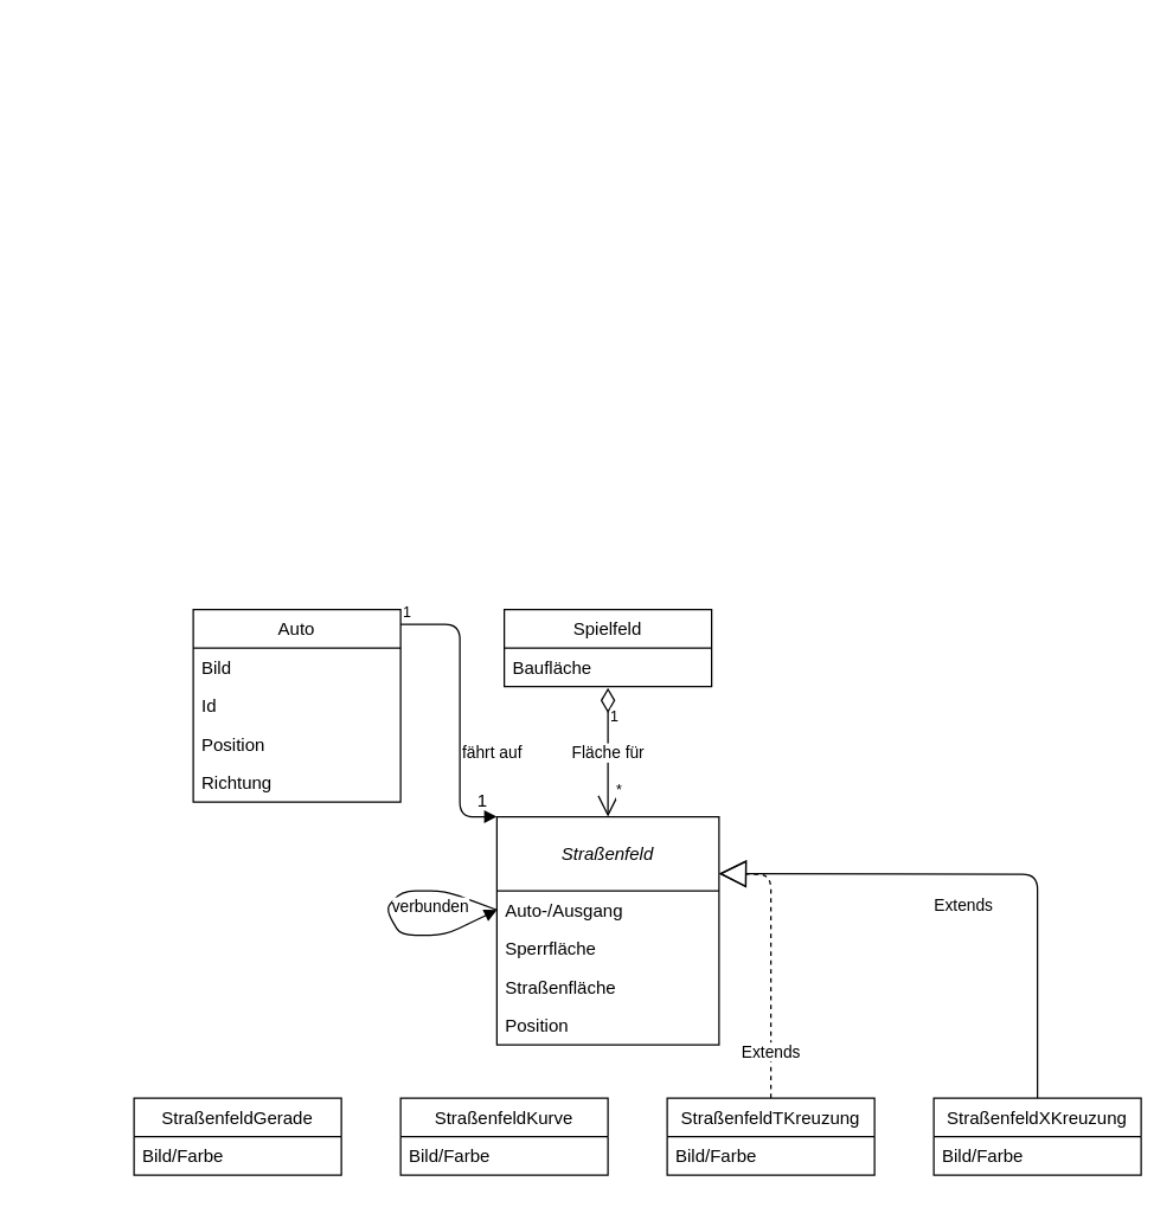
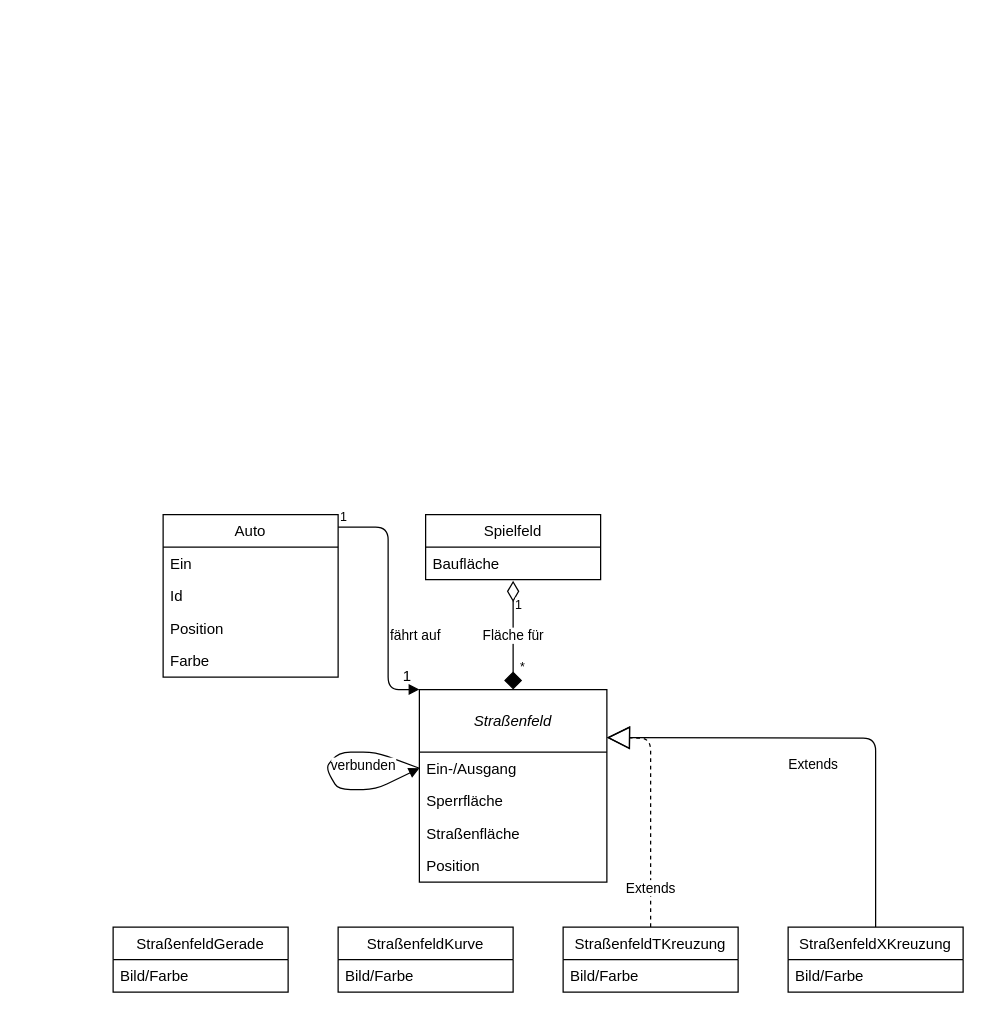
  <mxCell id="0" />
  <mxCell id="1" parent="0" />
  <mxCell id="2" value="" style="edgeStyle=orthogonalEdgeStyle;rounded=0;orthogonalLoop=1;jettySize=auto;html=1;fontSize=12;" parent="1" edge="1"><mxGeometry relative="1" as="geometry"><Array as="points"><mxPoint x="20" y="20" /><mxPoint x="20" y="150" /></Array><mxPoint x="60" y="150" as="targetPoint" /></mxGeometry></mxCell>
  <mxCell id="3" value="" style="edgeStyle=orthogonalEdgeStyle;rounded=0;orthogonalLoop=1;jettySize=auto;html=1;fontSize=12;" parent="1" edge="1"><mxGeometry relative="1" as="geometry"><Array as="points"><mxPoint x="40" y="46" /><mxPoint x="40" y="176" /></Array><mxPoint x="60" y="176" as="targetPoint" /></mxGeometry></mxCell>
  <mxCell id="4" value="Spielfeld" style="swimlane;fontStyle=0;childLayout=stackLayout;horizontal=1;startSize=26;fillColor=none;horizontalStack=0;resizeParent=1;resizeParentMax=0;resizeLast=0;collapsible=1;marginBottom=0;" parent="1" vertex="1"><mxGeometry x="340" y="411" width="140" height="52" as="geometry" /></mxCell>
  <mxCell id="5" value="fährt auf" style="endArrow=block;endFill=1;html=1;edgeStyle=orthogonalEdgeStyle;align=left;verticalAlign=top;entryX=0;entryY=0;entryDx=0;entryDy=0;" edge="1" parent="4" target="27"><mxGeometry x="0.171" relative="1" as="geometry"><mxPoint x="-70" y="10" as="sourcePoint" /><mxPoint x="90" y="10" as="targetPoint" /><Array as="points"><mxPoint x="-30" y="10" /><mxPoint x="-30" y="140" /></Array><mxPoint as="offset" /></mxGeometry></mxCell>
  <mxCell id="6" value="1" style="resizable=0;html=1;align=left;verticalAlign=bottom;labelBackgroundColor=#ffffff;fontSize=10;" connectable="0" vertex="1" parent="5"><mxGeometry x="-1" relative="1" as="geometry" /></mxCell>
  <mxCell id="7" value="Baufläche" style="text;strokeColor=none;fillColor=none;align=left;verticalAlign=top;spacingLeft=4;spacingRight=4;overflow=hidden;rotatable=0;points=[[0,0.5],[1,0.5]];portConstraint=eastwest;" parent="4" vertex="1"><mxGeometry y="26" width="140" height="26" as="geometry" /></mxCell>
- <mxCell id="8" value="Fläche für" style="endArrow=open;html=1;endSize=12;startArrow=diamondThin;startSize=14;startFill=0;edgeStyle=orthogonalEdgeStyle;exitX=0.5;exitY=1.038;exitDx=0;exitDy=0;exitPerimeter=0;entryX=0.5;entryY=0;entryDx=0;entryDy=0;" parent="1" source="7" target="27" edge="1"><mxGeometry relative="1" as="geometry"><mxPoint x="350" y="511" as="sourcePoint" /><mxPoint x="350" y="531" as="targetPoint" /></mxGeometry></mxCell>
+ <mxCell id="8" value="Fläche für" style="endArrow=diamond;html=1;endSize=12;startArrow=diamondThin;startSize=14;startFill=0;edgeStyle=orthogonalEdgeStyle;exitX=0.5;exitY=1.038;exitDx=0;exitDy=0;exitPerimeter=0;entryX=0.5;entryY=0;entryDx=0;entryDy=0;" parent="1" source="7" target="27" edge="1"><mxGeometry relative="1" as="geometry"><mxPoint x="350" y="511" as="sourcePoint" /><mxPoint x="350" y="531" as="targetPoint" /></mxGeometry></mxCell>
  <mxCell id="9" value="1" style="resizable=0;html=1;align=left;verticalAlign=top;labelBackgroundColor=#ffffff;fontSize=10;" parent="8" connectable="0" vertex="1"><mxGeometry x="-1" relative="1" as="geometry"><mxPoint y="7.01" as="offset" /></mxGeometry></mxCell>
  <mxCell id="10" value="*" style="resizable=0;html=1;align=right;verticalAlign=top;labelBackgroundColor=#ffffff;fontSize=10;" parent="8" connectable="0" vertex="1"><mxGeometry x="1" relative="1" as="geometry"><mxPoint x="10" y="-29.99" as="offset" /></mxGeometry></mxCell>
  <mxCell id="11" value="StraßenfeldKurve" style="swimlane;fontStyle=0;childLayout=stackLayout;horizontal=1;startSize=26;fillColor=none;horizontalStack=0;resizeParent=1;resizeParentMax=0;resizeLast=0;collapsible=1;marginBottom=0;" parent="1" vertex="1"><mxGeometry x="270" y="741" width="140" height="52" as="geometry" /></mxCell>
  <mxCell id="12" value="Bild/Farbe" style="text;strokeColor=none;fillColor=none;align=left;verticalAlign=top;spacingLeft=4;spacingRight=4;overflow=hidden;rotatable=0;points=[[0,0.5],[1,0.5]];portConstraint=eastwest;" parent="11" vertex="1"><mxGeometry y="26" width="140" height="26" as="geometry" /></mxCell>
  <mxCell id="13" value="StraßenfeldTKreuzung" style="swimlane;fontStyle=0;childLayout=stackLayout;horizontal=1;startSize=26;fillColor=none;horizontalStack=0;resizeParent=1;resizeParentMax=0;resizeLast=0;collapsible=1;marginBottom=0;" parent="1" vertex="1"><mxGeometry x="450" y="741" width="140" height="52" as="geometry" /></mxCell>
  <mxCell id="14" value="Bild/Farbe" style="text;strokeColor=none;fillColor=none;align=left;verticalAlign=top;spacingLeft=4;spacingRight=4;overflow=hidden;rotatable=0;points=[[0,0.5],[1,0.5]];portConstraint=eastwest;" parent="13" vertex="1"><mxGeometry y="26" width="140" height="26" as="geometry" /></mxCell>
  <mxCell id="15" value="StraßenfeldGerade" style="swimlane;fontStyle=0;childLayout=stackLayout;horizontal=1;startSize=26;fillColor=none;horizontalStack=0;resizeParent=1;resizeParentMax=0;resizeLast=0;collapsible=1;marginBottom=0;" parent="1" vertex="1"><mxGeometry x="90" y="741" width="140" height="52" as="geometry" /></mxCell>
  <mxCell id="16" value="Bild/Farbe" style="text;strokeColor=none;fillColor=none;align=left;verticalAlign=top;spacingLeft=4;spacingRight=4;overflow=hidden;rotatable=0;points=[[0,0.5],[1,0.5]];portConstraint=eastwest;" parent="15" vertex="1"><mxGeometry y="26" width="140" height="26" as="geometry" /></mxCell>
  <mxCell id="17" value="StraßenfeldXKreuzung" style="swimlane;fontStyle=0;childLayout=stackLayout;horizontal=1;startSize=26;fillColor=none;horizontalStack=0;resizeParent=1;resizeParentMax=0;resizeLast=0;collapsible=1;marginBottom=0;" parent="1" vertex="1"><mxGeometry x="630" y="741" width="140" height="52" as="geometry" /></mxCell>
  <mxCell id="18" value="Bild/Farbe" style="text;strokeColor=none;fillColor=none;align=left;verticalAlign=top;spacingLeft=4;spacingRight=4;overflow=hidden;rotatable=0;points=[[0,0.5],[1,0.5]];portConstraint=eastwest;" parent="17" vertex="1"><mxGeometry y="26" width="140" height="26" as="geometry" /></mxCell>
  <mxCell id="19" value="Extends" style="endArrow=block;endSize=16;endFill=0;html=1;exitX=0.5;exitY=0;exitDx=0;exitDy=0;entryX=1;entryY=0.25;entryDx=0;entryDy=0;dashed=1;" parent="1" source="13" target="27" edge="1"><mxGeometry x="-0.672" width="160" relative="1" as="geometry"><mxPoint x="520" y="741" as="sourcePoint" /><mxPoint x="695" y="593" as="targetPoint" /><Array as="points"><mxPoint x="520" y="590" /></Array><mxPoint as="offset" /></mxGeometry></mxCell>
  <mxCell id="20" value="Extends" style="endArrow=block;endSize=16;endFill=0;html=1;exitX=0.5;exitY=0;exitDx=0;exitDy=0;entryX=1;entryY=0.25;entryDx=0;entryDy=0;" parent="1" target="27" edge="1"><mxGeometry x="-0.835" y="50" width="160" relative="1" as="geometry"><mxPoint x="700" y="741" as="sourcePoint" /><mxPoint x="695" y="593" as="targetPoint" /><Array as="points"><mxPoint x="700" y="711" /><mxPoint x="700" y="590" /></Array><mxPoint y="-100" as="offset" /></mxGeometry></mxCell>
  <mxCell id="21" value="Auto" style="swimlane;fontStyle=0;childLayout=stackLayout;horizontal=1;startSize=26;fillColor=none;horizontalStack=0;resizeParent=1;resizeParentMax=0;resizeLast=0;collapsible=1;marginBottom=0;" parent="1" vertex="1"><mxGeometry x="130" y="411" width="140" height="130" as="geometry" /></mxCell>
- <mxCell id="22" value="Bild" style="text;strokeColor=none;fillColor=none;align=left;verticalAlign=top;spacingLeft=4;spacingRight=4;overflow=hidden;rotatable=0;points=[[0,0.5],[1,0.5]];portConstraint=eastwest;" parent="21" vertex="1"><mxGeometry y="26" width="140" height="26" as="geometry" /></mxCell>
+ <mxCell id="22" value="Ein" style="text;strokeColor=none;fillColor=none;align=left;verticalAlign=top;spacingLeft=4;spacingRight=4;overflow=hidden;rotatable=0;points=[[0,0.5],[1,0.5]];portConstraint=eastwest;" parent="21" vertex="1"><mxGeometry y="26" width="140" height="26" as="geometry" /></mxCell>
  <mxCell id="23" value="Id" style="text;strokeColor=none;fillColor=none;align=left;verticalAlign=top;spacingLeft=4;spacingRight=4;overflow=hidden;rotatable=0;points=[[0,0.5],[1,0.5]];portConstraint=eastwest;" parent="21" vertex="1"><mxGeometry y="52" width="140" height="26" as="geometry" /></mxCell>
  <mxCell id="24" value="Position" style="text;strokeColor=none;fillColor=none;align=left;verticalAlign=top;spacingLeft=4;spacingRight=4;overflow=hidden;rotatable=0;points=[[0,0.5],[1,0.5]];portConstraint=eastwest;" parent="21" vertex="1"><mxGeometry y="78" width="140" height="26" as="geometry" /></mxCell>
- <mxCell id="25" value="Richtung" style="text;strokeColor=none;fillColor=none;align=left;verticalAlign=top;spacingLeft=4;spacingRight=4;overflow=hidden;rotatable=0;points=[[0,0.5],[1,0.5]];portConstraint=eastwest;" vertex="1" parent="21"><mxGeometry y="104" width="140" height="26" as="geometry" /></mxCell>
+ <mxCell id="25" value="Farbe" style="text;strokeColor=none;fillColor=none;align=left;verticalAlign=top;spacingLeft=4;spacingRight=4;overflow=hidden;rotatable=0;points=[[0,0.5],[1,0.5]];portConstraint=eastwest;" vertex="1" parent="21"><mxGeometry y="104" width="140" height="26" as="geometry" /></mxCell>
  <mxCell id="26" value="1" style="text;html=1;align=center;verticalAlign=middle;resizable=0;points=[];autosize=1;" vertex="1" parent="1"><mxGeometry x="315" y="531" width="20" height="20" as="geometry" /></mxCell>
  <mxCell id="27" value="Straßenfeld" style="swimlane;fontStyle=2;childLayout=stackLayout;horizontal=1;startSize=50;fillColor=none;horizontalStack=0;resizeParent=1;resizeParentMax=0;resizeLast=0;collapsible=1;marginBottom=0;fontSize=12;spacing=2;" parent="1" vertex="1"><mxGeometry x="335" y="551" width="150" height="154" as="geometry" /></mxCell>
- <mxCell id="28" value="Auto-/Ausgang" style="text;strokeColor=none;fillColor=none;align=left;verticalAlign=top;spacingLeft=4;spacingRight=4;overflow=hidden;rotatable=0;points=[[0,0.5],[1,0.5]];portConstraint=eastwest;" parent="27" vertex="1"><mxGeometry y="50" width="150" height="26" as="geometry" /></mxCell>
+ <mxCell id="28" value="Ein-/Ausgang" style="text;strokeColor=none;fillColor=none;align=left;verticalAlign=top;spacingLeft=4;spacingRight=4;overflow=hidden;rotatable=0;points=[[0,0.5],[1,0.5]];portConstraint=eastwest;" parent="27" vertex="1"><mxGeometry y="50" width="150" height="26" as="geometry" /></mxCell>
  <mxCell id="29" value="Sperrfläche" style="text;strokeColor=none;fillColor=none;align=left;verticalAlign=top;spacingLeft=4;spacingRight=4;overflow=hidden;rotatable=0;points=[[0,0.5],[1,0.5]];portConstraint=eastwest;" parent="27" vertex="1"><mxGeometry y="76" width="150" height="26" as="geometry" /></mxCell>
  <mxCell id="30" value="Straßenfläche" style="text;strokeColor=none;fillColor=none;align=left;verticalAlign=top;spacingLeft=4;spacingRight=4;overflow=hidden;rotatable=0;points=[[0,0.5],[1,0.5]];portConstraint=eastwest;" parent="27" vertex="1"><mxGeometry y="102" width="150" height="26" as="geometry" /></mxCell>
  <mxCell id="31" value="Position" style="text;strokeColor=none;fillColor=none;align=left;verticalAlign=top;spacingLeft=4;spacingRight=4;overflow=hidden;rotatable=0;points=[[0,0.5],[1,0.5]];portConstraint=eastwest;" vertex="1" parent="27"><mxGeometry y="128" width="150" height="26" as="geometry" /></mxCell>
  <mxCell id="32" value="verbunden" style="html=1;verticalAlign=bottom;endArrow=block;exitX=0;exitY=0.5;exitDx=0;exitDy=0;entryX=0;entryY=0.5;entryDx=0;entryDy=0;" edge="1" parent="27" source="28" target="28"><mxGeometry x="0.432" y="10" width="80" relative="1" as="geometry"><mxPoint x="45" y="20" as="sourcePoint" /><mxPoint x="125" y="20" as="targetPoint" /><Array as="points"><mxPoint x="-35" y="50" /><mxPoint x="-65" y="50" /><mxPoint x="-75" y="63" /><mxPoint x="-65" y="80" /><mxPoint x="-35" y="80" /></Array><mxPoint as="offset" /></mxGeometry></mxCell>
